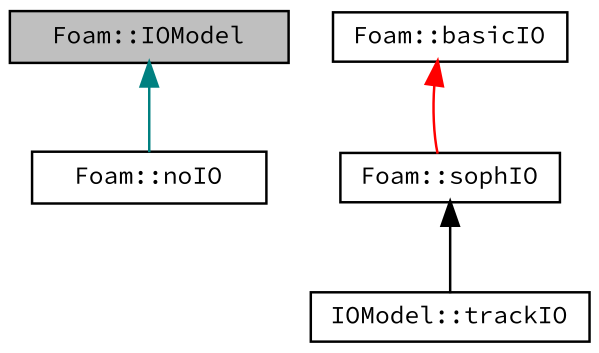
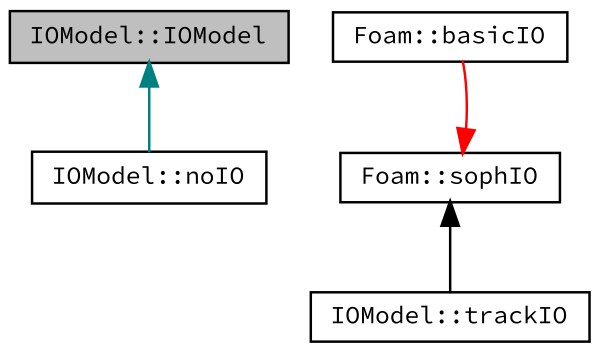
  digraph {
    fontname="Source Code Pro"
    node [color=black fillcolor=white fontname="Source Code Pro" fontsize=10 shape=record style=filled]
    edge [dir=back fontname="Source Code Pro" fontsize=10 labelfontname=FreeSans labelfontsize=10 style=solid]
-   n1 [fillcolor=grey75 fontcolor=black height=0.2 label="Foam::IOModel" width=0.4]
-   n2 [height=0.2 label="Foam::noIO" width=0.4]
+   n1 [fillcolor=grey75 fontcolor=black height=0.2 label="IOModel::IOModel" width=0.4]
+   n2 [height=0.2 label="IOModel::noIO" width=0.4]
    n3 [height=0.2 label="Foam::basicIO" width=0.4]
    n4 [height=0.2 label="Foam::sophIO" width=0.4]
    n5 [height=0.2 label="IOModel::trackIO" width=0.4]
    n1 -> n2 [color=teal]
-   n3 -> n4 [color=red]
+   n4 -> n3 [color=red]
    n4 -> n5 [color=black]
  }
